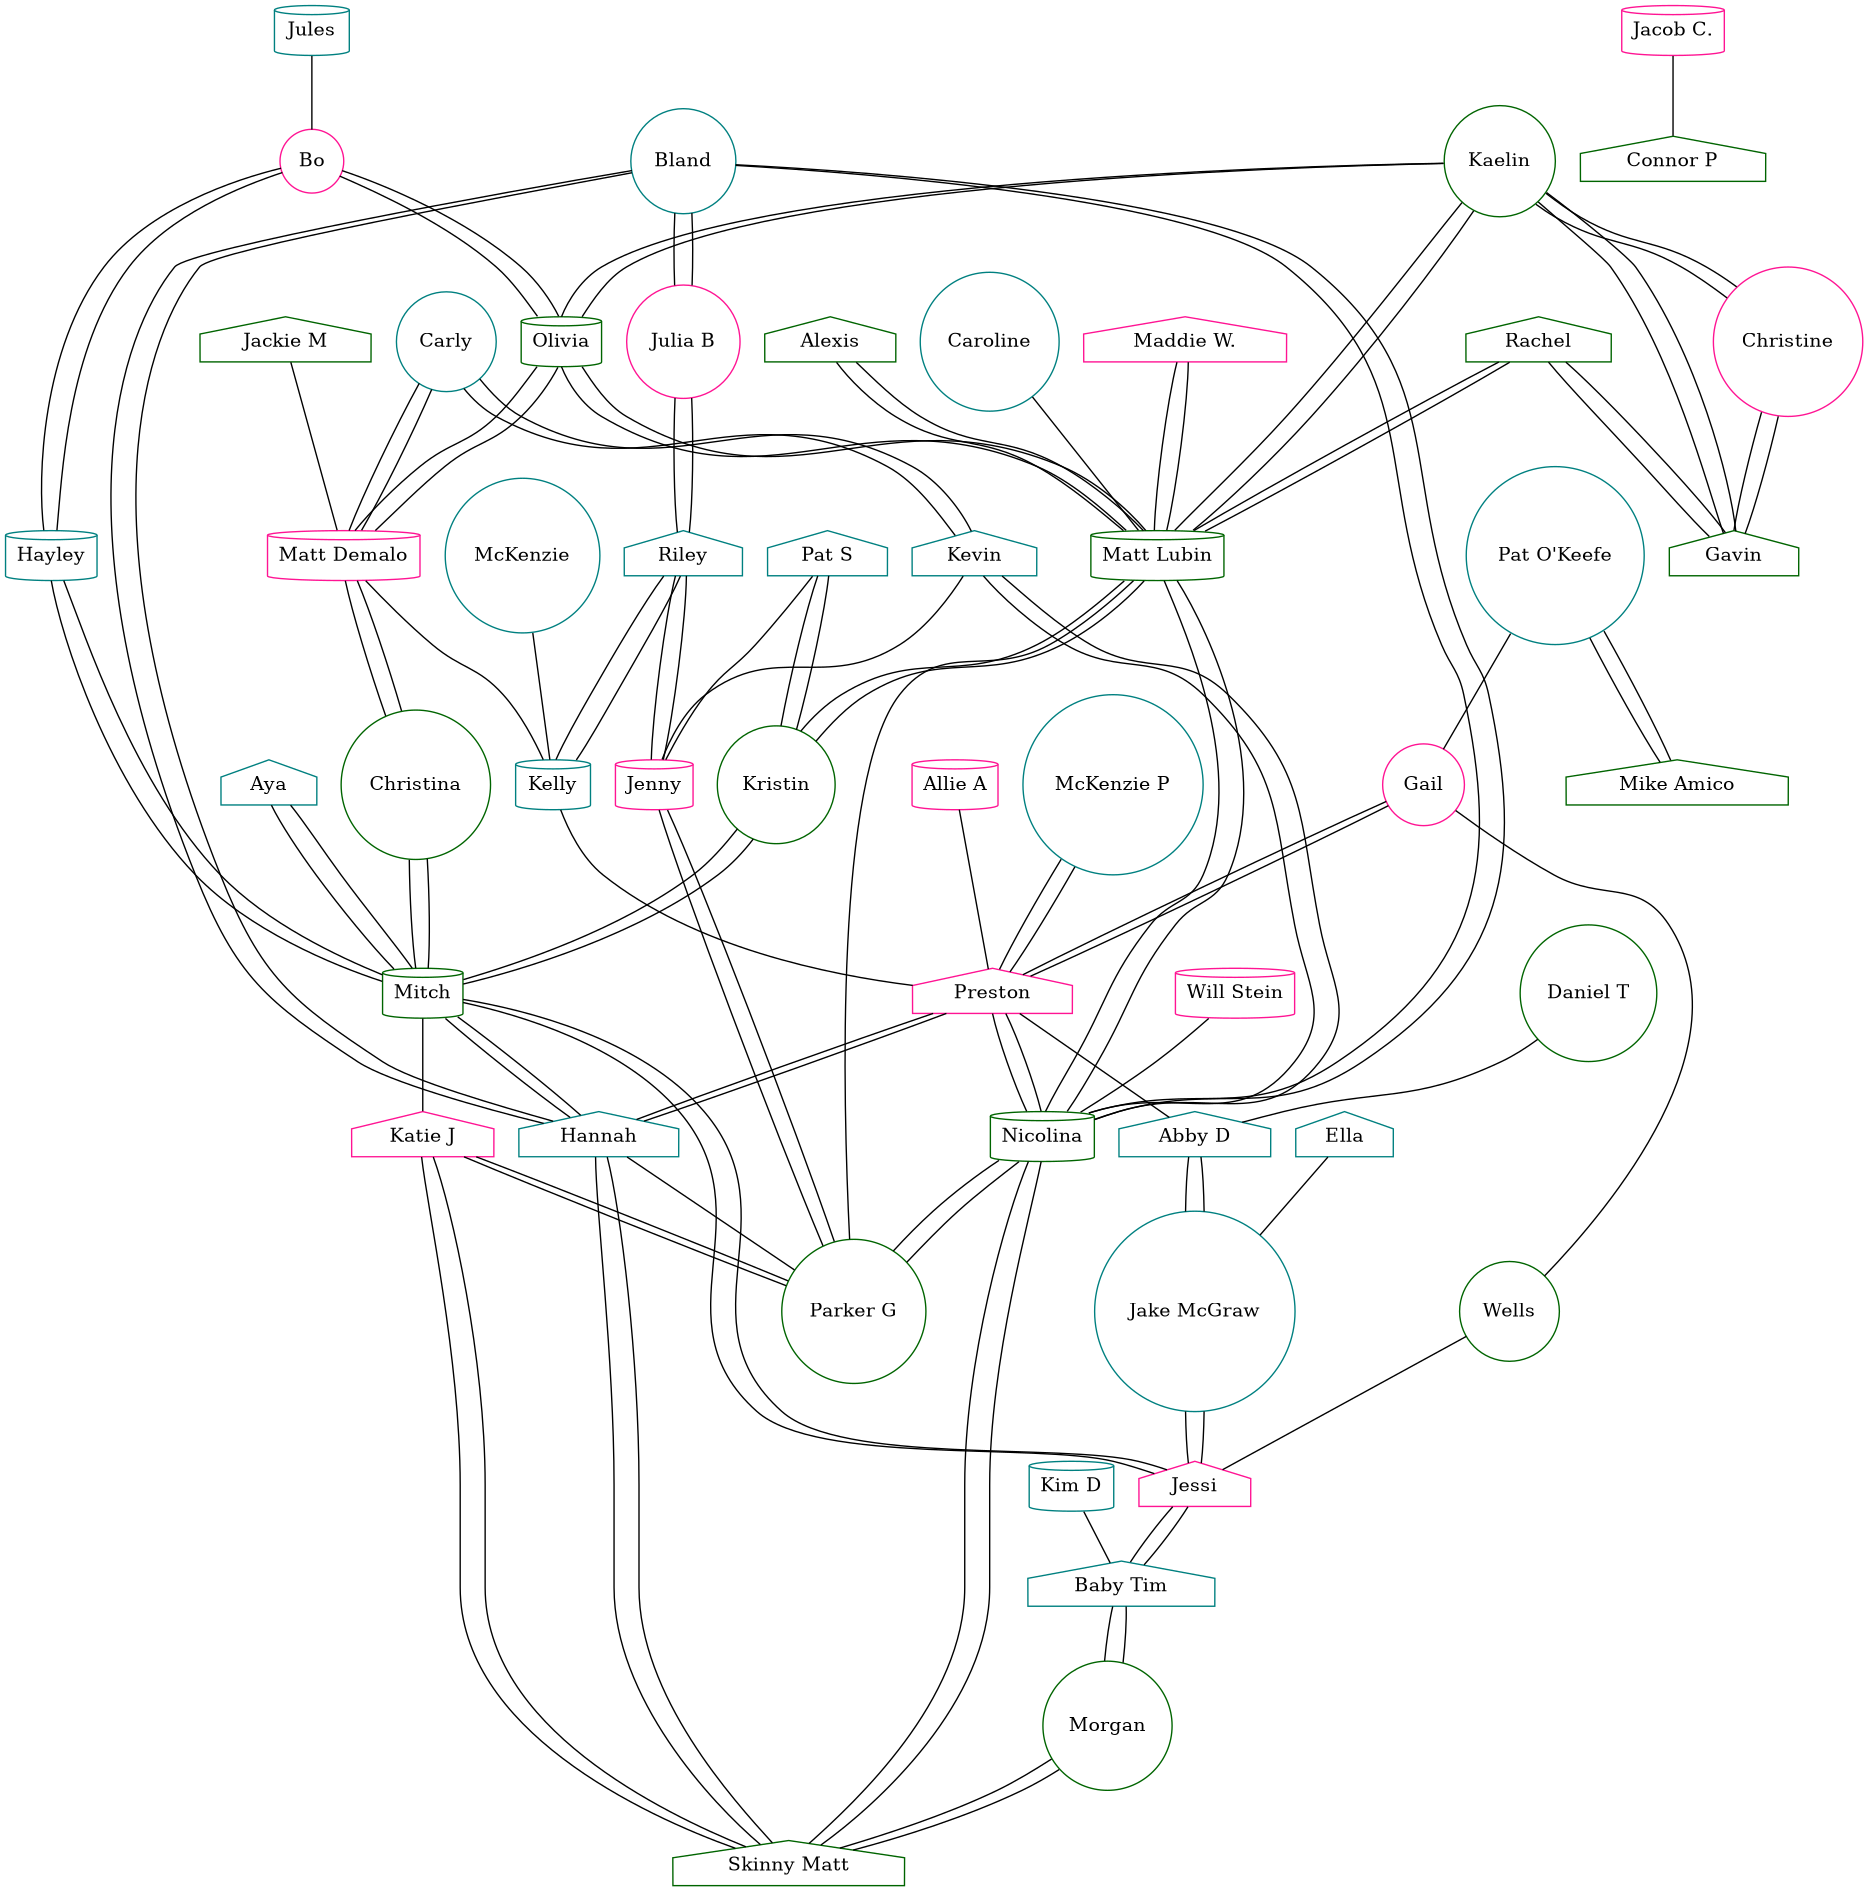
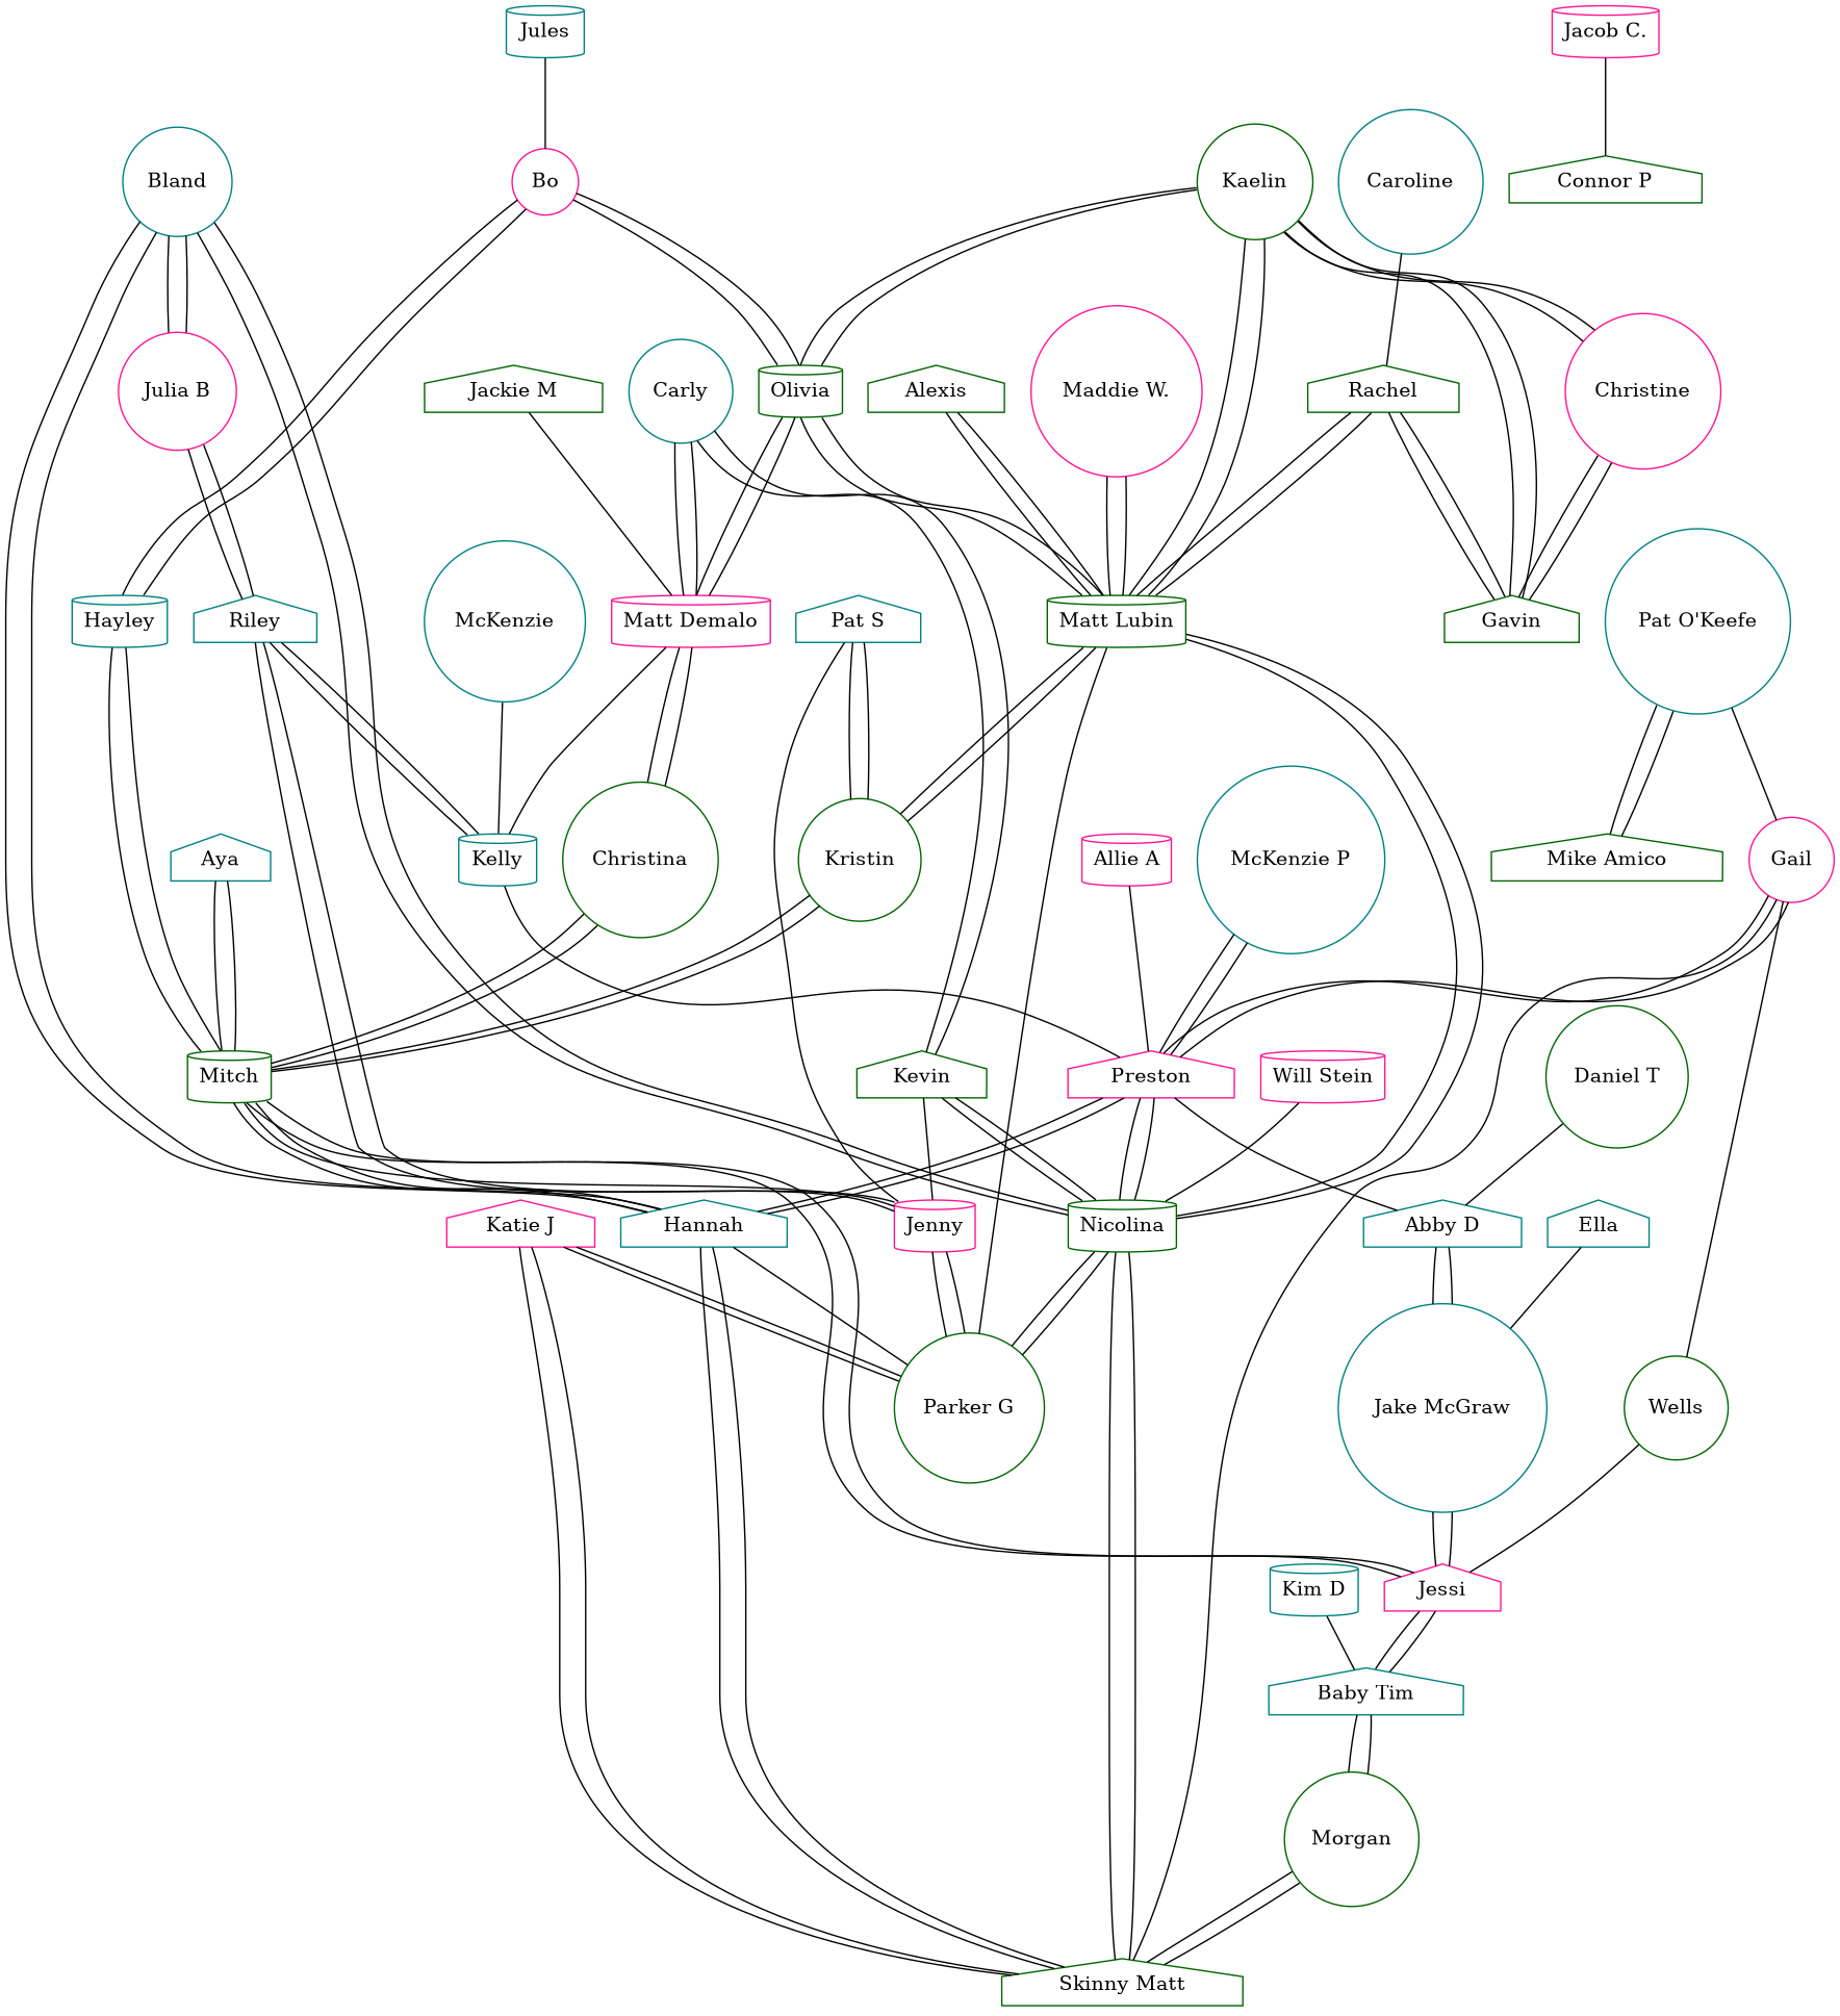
  graph {
    node [color=darkgreen shape=circle]
    n1 [label="Parker G"]
    n2 [label="Skinny Matt" shape=house]
    n3 [color=deeppink label=Jenny shape=cylinder]
    n4 [color=teal label=Hannah shape=house]
    n5 [label=Morgan]
    n6 [label=Nicolina shape=cylinder]
    n7 [color=teal label="Baby Tim" shape=house]
    n8 [color=deeppink label=Jessi shape=house]
    n9 [label=Wells]
    n10 [color=teal label="Jake McGraw"]
    n11 [label=Mitch shape=cylinder]
    n12 [color=deeppink label="Katie J" shape=house]
    n13 [color=teal label="Kim D" shape=cylinder]
    n14 [color=teal label="Abby D" shape=house]
    n15 [color=deeppink label=Preston shape=house]
    n16 [color=deeppink label=Gail]
    n17 [color=teal label=Kelly shape=cylinder]
    n18 [color=deeppink label="Allie A" shape=cylinder]
    n19 [color=teal label="McKenzie P"]
    n20 [label="Daniel T"]
    n21 [label=Kristin]
    n22 [label=Christina]
    n23 [label="Matt Lubin" shape=cylinder]
    n24 [color=deeppink label="Matt Demalo" shape=cylinder]
    n25 [label=Gavin shape=house]
    n26 [color=deeppink label=Christine]
    n27 [label=Rachel shape=house]
    n28 [label=Olivia shape=cylinder]
    n29 [label=Kaelin]
    n30 [color=teal label="Pat S" shape=house]
-   n31 [color=teal label=Kevin shape=house]
+   n31 [label=Kevin shape=house]
    n32 [color=teal label=Carly]
    n33 [color=teal label=Riley shape=house]
-   n34 [color=deeppink label="Maddie W." shape=house]
+   n34 [color=deeppink label="Maddie W."]
    n35 [label=Alexis shape=house]
    n36 [color=deeppink label="Julia B"]
    n37 [color=teal label=Hayley shape=cylinder]
    n38 [color=deeppink label=Bo]
    n39 [color=teal label=Bland]
    n40 [label="Connor P" shape=house]
    n41 [color=teal label=Aya shape=house]
    n42 [label="Mike Amico" shape=house]
    n43 [color=deeppink label="Will Stein" shape=cylinder]
    n44 [color=teal label=Ella shape=house]
    n45 [color=teal label=Caroline]
    n46 [label="Jackie M" shape=house]
    n47 [color=teal label=McKenzie]
    n48 [color=teal label=Jules shape=cylinder]
    n49 [color=deeppink label="Jacob C." shape=cylinder]
    n50 [color=teal label="Pat O'Keefe"]
    n3 -- n1
    n3 -- n1
    n4 -- n1
    n4 -- n2
    n4 -- n2
    n5 -- n2
    n5 -- n2
    n6 -- n1
    n6 -- n1
    n6 -- n2
    n6 -- n2
    n7 -- n5
    n7 -- n5
    n8 -- n7
    n8 -- n7
    n9 -- n8
    n10 -- n8
    n10 -- n8
-   n11 -- n12
+   n11 -- n3
    n11 -- n4
    n11 -- n4
    n11 -- n8
    n11 -- n8
    n12 -- n1
    n12 -- n1
    n12 -- n2
    n12 -- n2
    n13 -- n7
    n14 -- n10
    n14 -- n10
    n15 -- n4
    n15 -- n4
    n15 -- n6
    n15 -- n6
    n15 -- n14
+   n16 -- n2
    n16 -- n9
    n16 -- n15
    n16 -- n15
    n17 -- n15
    n18 -- n15
    n19 -- n15
    n19 -- n15
    n20 -- n14
    n21 -- n11
    n21 -- n11
    n22 -- n11
    n22 -- n11
    n23 -- n1
    n23 -- n6
    n23 -- n6
    n23 -- n21
    n23 -- n21
    n24 -- n17
    n24 -- n22
    n24 -- n22
    n26 -- n25
    n26 -- n25
    n27 -- n23
    n27 -- n23
    n27 -- n25
    n27 -- n25
    n28 -- n23
    n28 -- n23
    n28 -- n24
    n28 -- n24
    n29 -- n23
    n29 -- n23
    n29 -- n25
    n29 -- n25
    n29 -- n26
    n29 -- n26
    n29 -- n28
    n29 -- n28
    n30 -- n3
    n30 -- n21
    n30 -- n21
    n31 -- n3
    n31 -- n6
    n31 -- n6
    n32 -- n24
    n32 -- n24
    n32 -- n31
    n32 -- n31
    n33 -- n3
    n33 -- n3
    n33 -- n17
    n33 -- n17
    n34 -- n23
    n34 -- n23
    n35 -- n23
    n35 -- n23
    n36 -- n33
    n36 -- n33
    n37 -- n11
    n37 -- n11
    n38 -- n28
    n38 -- n28
    n38 -- n37
    n38 -- n37
    n39 -- n4
    n39 -- n4
    n39 -- n6
    n39 -- n6
    n39 -- n36
    n39 -- n36
    n41 -- n11
    n41 -- n11
    n43 -- n6
    n44 -- n10
-   n45 -- n23
+   n45 -- n27
    n46 -- n24
    n47 -- n17
    n48 -- n38
    n49 -- n40
    n50 -- n16
    n50 -- n42
    n50 -- n42
  }
